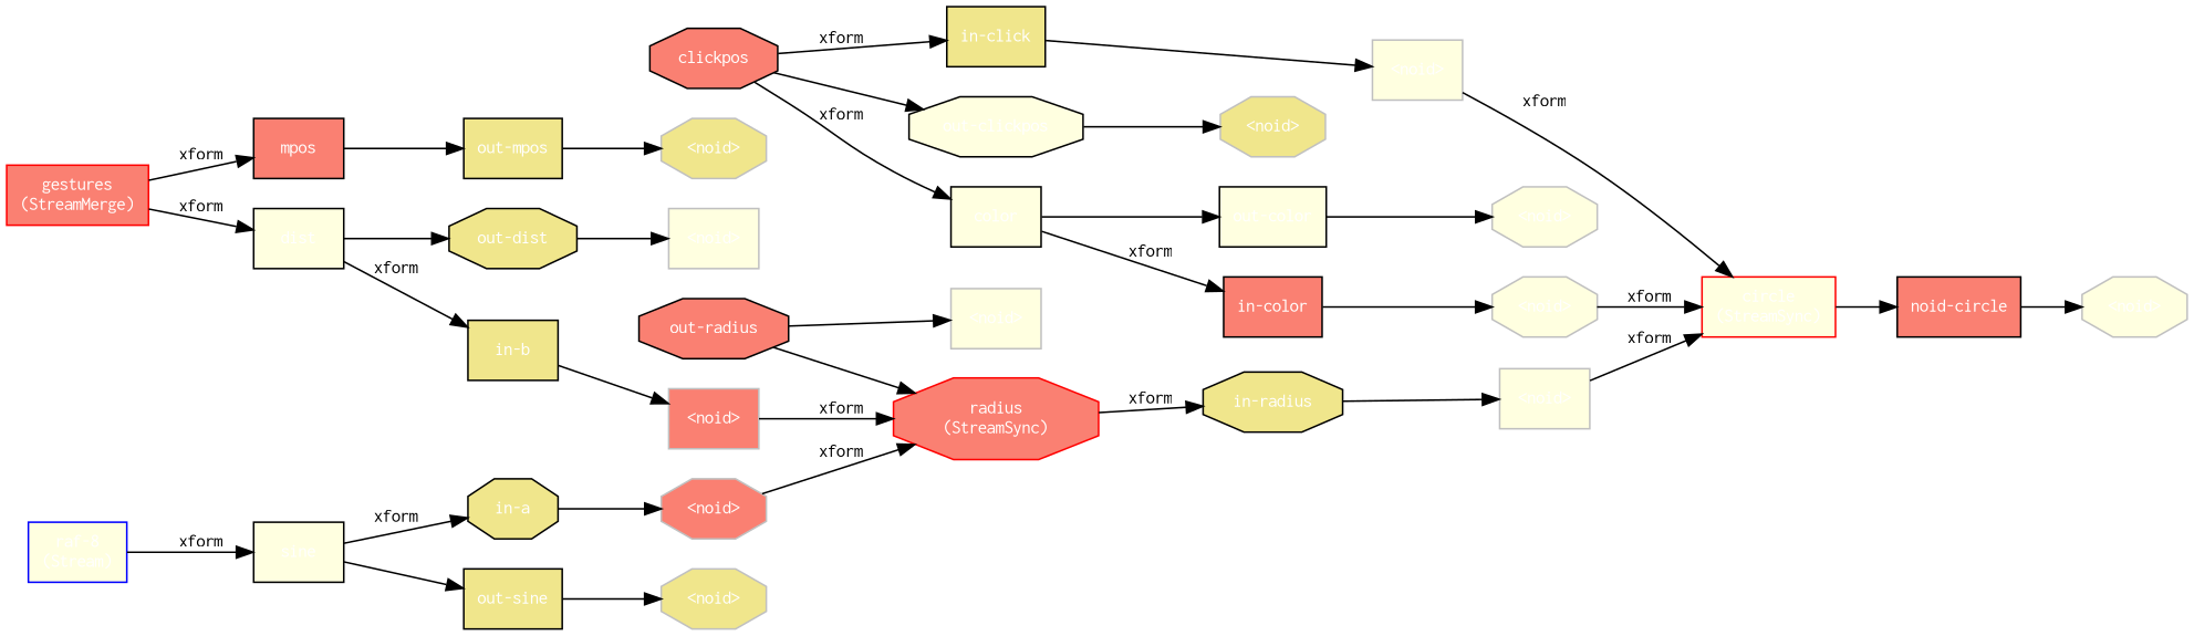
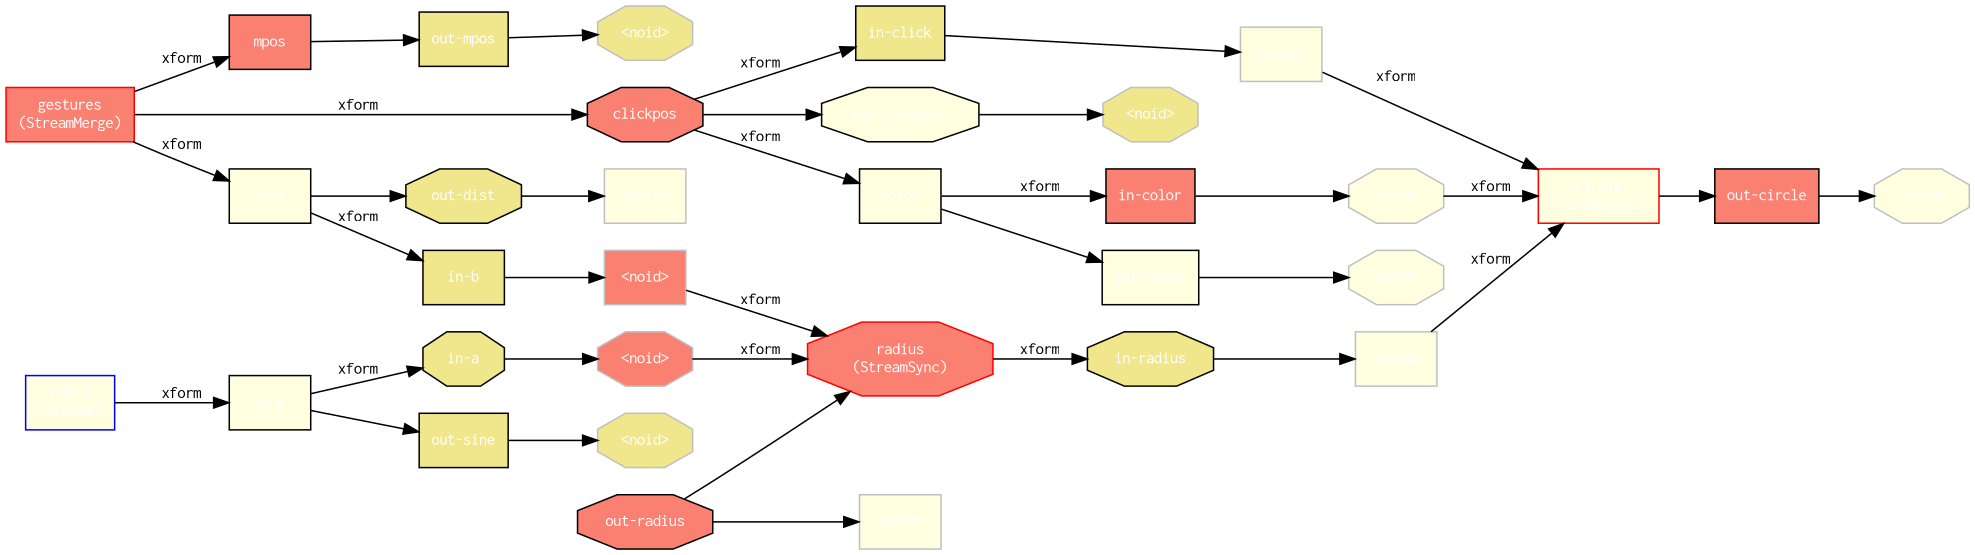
  digraph {
    rankdir=LR
    node [color=black fillcolor=lightyellow fontcolor=white fontname=Inconsolata fontsize=11 shape=box style=filled]
    edge [fontname=Inconsolata fontsize=11]
    n1 [color=red fillcolor=salmon label="gestures\n(StreamMerge)"]
    n2 [fillcolor=salmon label=mpos]
    n3 [fillcolor=salmon label=clickpos shape=octagon]
    n4 [label=dist]
    n5 [fillcolor=khaki label="out-mpos"]
    n6 [label="out-clickpos" shape=octagon]
    n7 [label=color]
    n8 [fillcolor=khaki label="in-click"]
    n9 [fillcolor=khaki label="out-dist" shape=octagon]
    n10 [fillcolor=khaki label="in-b"]
    n11 [color=gray fillcolor=khaki label="<noid>" shape=octagon]
    n12 [color=gray fillcolor=khaki label="<noid>" shape=octagon]
    n13 [label="out-color"]
    n14 [fillcolor=salmon label="in-color"]
    n15 [color=gray label="<noid>"]
    n16 [color=gray label="<noid>" shape=octagon]
    n17 [color=gray label="<noid>" shape=octagon]
    n18 [color=red label="circle\n(StreamSync)"]
-   n19 [fillcolor=salmon label="noid-circle"]
+   n19 [fillcolor=salmon label="out-circle"]
    n20 [color=gray label="<noid>" shape=octagon]
    n21 [color=gray label="<noid>"]
    n22 [color=gray fillcolor=salmon label="<noid>"]
    n23 [color=red fillcolor=salmon label="radius\n(StreamSync)" shape=octagon]
    n24 [fillcolor=khaki label="in-radius" shape=octagon]
    n25 [fillcolor=salmon label="out-radius" shape=octagon]
    n26 [color=gray label="<noid>"]
    n27 [color=gray label="<noid>"]
    n28 [color=blue label="raf-8\n(Stream)"]
    n29 [label=sine]
    n30 [fillcolor=khaki label="out-sine"]
    n31 [fillcolor=khaki label="in-a" shape=octagon]
    n32 [color=gray fillcolor=khaki label="<noid>" shape=octagon]
    n33 [color=gray fillcolor=salmon label="<noid>" shape=octagon]
    n1 -> n2 [label=xform]
+   n1 -> n3 [label=xform]
    n1 -> n4 [label=xform]
    n2 -> n5
    n3 -> n6
    n3 -> n7 [label=xform]
    n3 -> n8 [label=xform]
    n4 -> n9
    n4 -> n10 [label=xform]
    n5 -> n11
    n6 -> n12
    n7 -> n13
    n7 -> n14 [label=xform]
    n8 -> n15
    n9 -> n21
    n10 -> n22
    n13 -> n16
    n14 -> n17
    n15 -> n18 [label=xform]
    n17 -> n18 [label=xform]
    n18 -> n19
    n19 -> n20
    n22 -> n23 [label=xform]
    n23 -> n24 [label=xform]
    n24 -> n27
    n25 -> n23
    n25 -> n26
    n27 -> n18 [label=xform]
    n28 -> n29 [label=xform]
    n29 -> n30
    n29 -> n31 [label=xform]
    n30 -> n32
    n31 -> n33
    n33 -> n23 [label=xform]
  }
